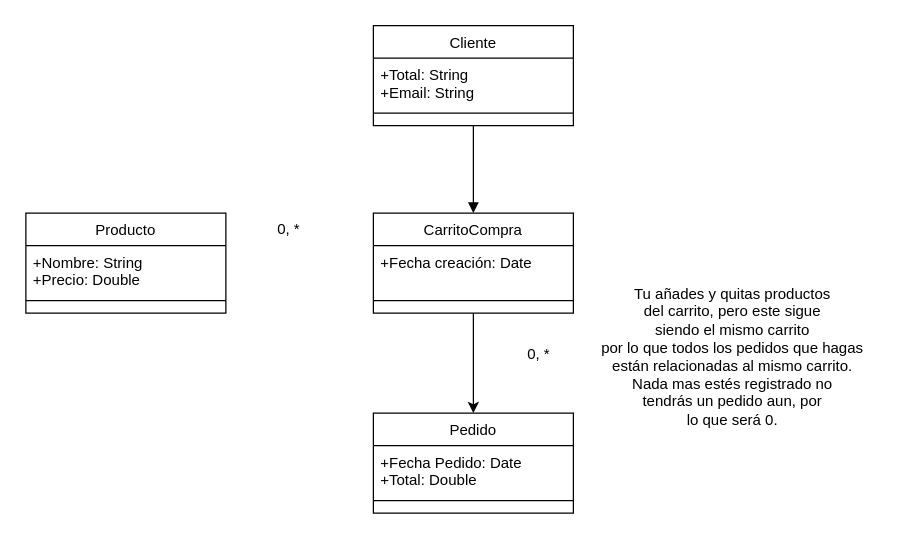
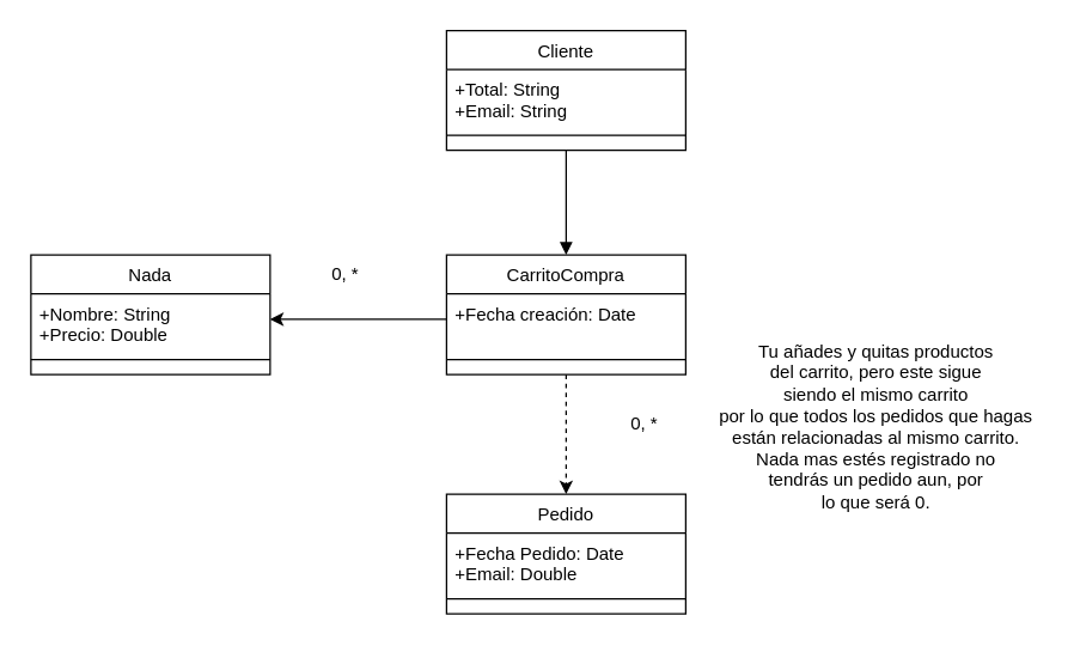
  <mxCell id="0" />
  <mxCell id="1" parent="0" />
  <mxCell id="2" value="" style="edgeStyle=orthogonalEdgeStyle;rounded=0;orthogonalLoop=1;jettySize=auto;html=1;entryX=0.5;entryY=0;entryDx=0;entryDy=0;endArrow=block;startFill=0;" edge="1" parent="1" source="3" target="10"><mxGeometry relative="1" as="geometry" /></mxCell>
  <mxCell id="3" value="Cliente" style="swimlane;fontStyle=0;align=center;verticalAlign=top;childLayout=stackLayout;horizontal=1;startSize=26;horizontalStack=0;resizeParent=1;resizeLast=0;collapsible=1;marginBottom=0;rounded=0;shadow=0;strokeWidth=1;" vertex="1" parent="1"><mxGeometry x="298" y="20" width="160" height="80" as="geometry"><mxRectangle x="550" y="140" width="160" height="26" as="alternateBounds" /></mxGeometry></mxCell>
  <mxCell id="4" value="+Total: String&#10;+Email: String" style="text;align=left;verticalAlign=top;spacingLeft=4;spacingRight=4;overflow=hidden;rotatable=0;points=[[0,0.5],[1,0.5]];portConstraint=eastwest;" vertex="1" parent="3"><mxGeometry y="26" width="160" height="34" as="geometry" /></mxCell>
  <mxCell id="5" value="" style="line;html=1;strokeWidth=1;align=left;verticalAlign=middle;spacingTop=-1;spacingLeft=3;spacingRight=3;rotatable=0;labelPosition=right;points=[];portConstraint=eastwest;" vertex="1" parent="3"><mxGeometry y="60" width="160" height="20" as="geometry" /></mxCell>
- <mxCell id="6" value="Producto" style="swimlane;fontStyle=0;align=center;verticalAlign=top;childLayout=stackLayout;horizontal=1;startSize=26;horizontalStack=0;resizeParent=1;resizeLast=0;collapsible=1;marginBottom=0;rounded=0;shadow=0;strokeWidth=1;" vertex="1" parent="1"><mxGeometry x="20" y="170" width="160" height="80" as="geometry"><mxRectangle x="550" y="140" width="160" height="26" as="alternateBounds" /></mxGeometry></mxCell>
+ <mxCell id="6" value="Nada" style="swimlane;fontStyle=0;align=center;verticalAlign=top;childLayout=stackLayout;horizontal=1;startSize=26;horizontalStack=0;resizeParent=1;resizeLast=0;collapsible=1;marginBottom=0;rounded=0;shadow=0;strokeWidth=1;" vertex="1" parent="1"><mxGeometry x="20" y="170" width="160" height="80" as="geometry"><mxRectangle x="550" y="140" width="160" height="26" as="alternateBounds" /></mxGeometry></mxCell>
  <mxCell id="7" value="+Nombre: String&#10;+Precio: Double" style="text;align=left;verticalAlign=top;spacingLeft=4;spacingRight=4;overflow=hidden;rotatable=0;points=[[0,0.5],[1,0.5]];portConstraint=eastwest;" vertex="1" parent="6"><mxGeometry y="26" width="160" height="34" as="geometry" /></mxCell>
  <mxCell id="8" value="" style="line;html=1;strokeWidth=1;align=left;verticalAlign=middle;spacingTop=-1;spacingLeft=3;spacingRight=3;rotatable=0;labelPosition=right;points=[];portConstraint=eastwest;" vertex="1" parent="6"><mxGeometry y="60" width="160" height="20" as="geometry" /></mxCell>
- <mxCell id="9" value="" style="edgeStyle=orthogonalEdgeStyle;rounded=0;orthogonalLoop=1;jettySize=auto;html=1;entryX=0.5;entryY=0;entryDx=0;entryDy=0;" edge="1" parent="1" source="10" target="13"><mxGeometry relative="1" as="geometry" /></mxCell>
+ <mxCell id="9" value="" style="edgeStyle=orthogonalEdgeStyle;rounded=0;orthogonalLoop=1;jettySize=auto;html=1;entryX=0.5;entryY=0;entryDx=0;entryDy=0;dashed=1;" edge="1" parent="1" source="10" target="13"><mxGeometry relative="1" as="geometry" /></mxCell>
  <mxCell id="10" value="CarritoCompra" style="swimlane;fontStyle=0;align=center;verticalAlign=top;childLayout=stackLayout;horizontal=1;startSize=26;horizontalStack=0;resizeParent=1;resizeLast=0;collapsible=1;marginBottom=0;rounded=0;shadow=0;strokeWidth=1;" vertex="1" parent="1"><mxGeometry x="298" y="170" width="160" height="80" as="geometry"><mxRectangle x="550" y="140" width="160" height="26" as="alternateBounds" /></mxGeometry></mxCell>
  <mxCell id="11" value="+Fecha creación: Date" style="text;align=left;verticalAlign=top;spacingLeft=4;spacingRight=4;overflow=hidden;rotatable=0;points=[[0,0.5],[1,0.5]];portConstraint=eastwest;" vertex="1" parent="10"><mxGeometry y="26" width="160" height="34" as="geometry" /></mxCell>
  <mxCell id="12" value="" style="line;html=1;strokeWidth=1;align=left;verticalAlign=middle;spacingTop=-1;spacingLeft=3;spacingRight=3;rotatable=0;labelPosition=right;points=[];portConstraint=eastwest;" vertex="1" parent="10"><mxGeometry y="60" width="160" height="20" as="geometry" /></mxCell>
  <mxCell id="13" value="Pedido" style="swimlane;fontStyle=0;align=center;verticalAlign=top;childLayout=stackLayout;horizontal=1;startSize=26;horizontalStack=0;resizeParent=1;resizeLast=0;collapsible=1;marginBottom=0;rounded=0;shadow=0;strokeWidth=1;" vertex="1" parent="1"><mxGeometry x="298" y="330" width="160" height="80" as="geometry"><mxRectangle x="550" y="140" width="160" height="26" as="alternateBounds" /></mxGeometry></mxCell>
- <mxCell id="14" value="+Fecha Pedido: Date&#10;+Total: Double" style="text;align=left;verticalAlign=top;spacingLeft=4;spacingRight=4;overflow=hidden;rotatable=0;points=[[0,0.5],[1,0.5]];portConstraint=eastwest;" vertex="1" parent="13"><mxGeometry y="26" width="160" height="34" as="geometry" /></mxCell>
+ <mxCell id="14" value="+Fecha Pedido: Date&#10;+Email: Double" style="text;align=left;verticalAlign=top;spacingLeft=4;spacingRight=4;overflow=hidden;rotatable=0;points=[[0,0.5],[1,0.5]];portConstraint=eastwest;" vertex="1" parent="13"><mxGeometry y="26" width="160" height="34" as="geometry" /></mxCell>
  <mxCell id="15" value="" style="line;html=1;strokeWidth=1;align=left;verticalAlign=middle;spacingTop=-1;spacingLeft=3;spacingRight=3;rotatable=0;labelPosition=right;points=[];portConstraint=eastwest;" vertex="1" parent="13"><mxGeometry y="60" width="160" height="20" as="geometry" /></mxCell>
+ <mxCell id="16" value="" style="edgeStyle=orthogonalEdgeStyle;rounded=0;orthogonalLoop=1;jettySize=auto;html=1;entryX=1;entryY=0.5;entryDx=0;entryDy=0;" edge="1" parent="1" source="11" target="7"><mxGeometry relative="1" as="geometry" /></mxCell>
  <mxCell id="17" value="0, *" style="text;html=1;align=center;verticalAlign=middle;resizable=0;points=[];autosize=1;strokeColor=none;fillColor=none;" vertex="1" parent="1"><mxGeometry x="210" y="168" width="40" height="30" as="geometry" /></mxCell>
  <mxCell id="18" value="0, *" style="text;html=1;align=center;verticalAlign=middle;resizable=0;points=[];autosize=1;strokeColor=none;fillColor=none;" vertex="1" parent="1"><mxGeometry x="410" y="268" width="40" height="30" as="geometry" /></mxCell>
  <mxCell id="19" value="Tu añades y quitas productos&lt;div&gt;del carrito, pero este sigue&lt;/div&gt;&lt;div&gt;siendo el mismo carrito&lt;/div&gt;&lt;div&gt;por lo que todos los pedidos que hagas&lt;/div&gt;&lt;div&gt;están relacionadas al mismo carrito.&lt;/div&gt;&lt;div&gt;Nada mas estés registrado no&lt;/div&gt;&lt;div&gt;tendrás un pedido aun, por&lt;/div&gt;&lt;div&gt;lo que será 0.&lt;/div&gt;" style="text;html=1;align=center;verticalAlign=middle;resizable=0;points=[];autosize=1;strokeColor=none;fillColor=none;" vertex="1" parent="1"><mxGeometry x="470" y="220" width="230" height="130" as="geometry" /></mxCell>
